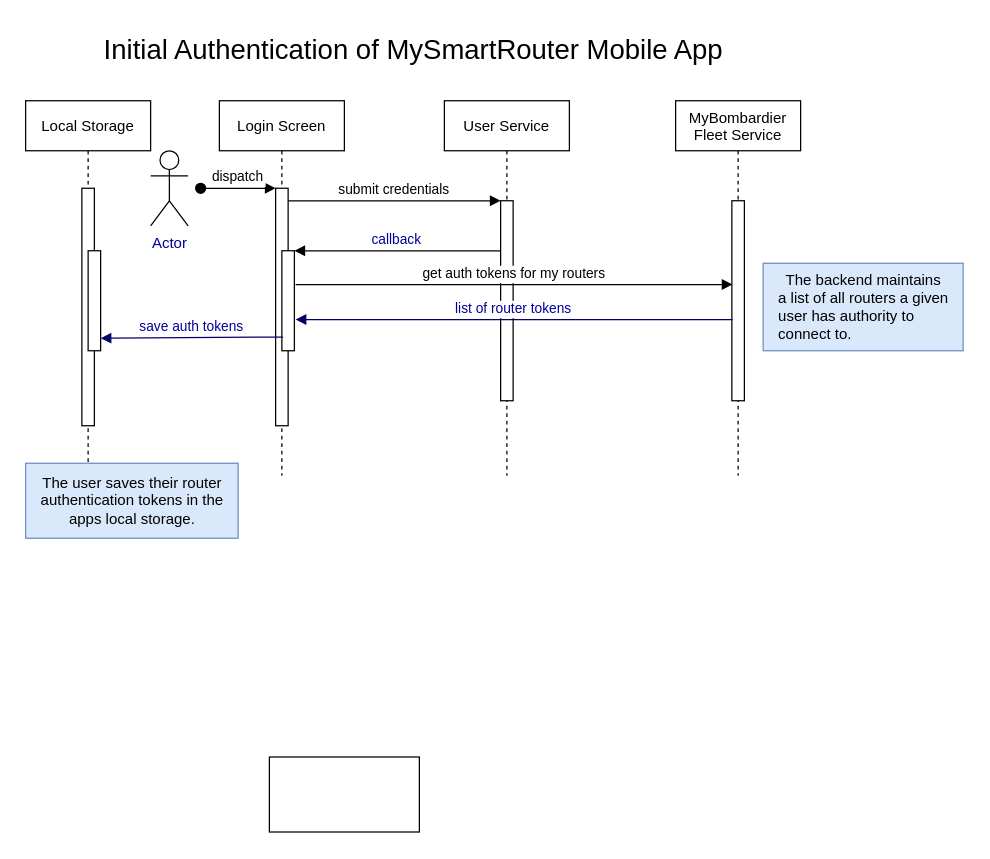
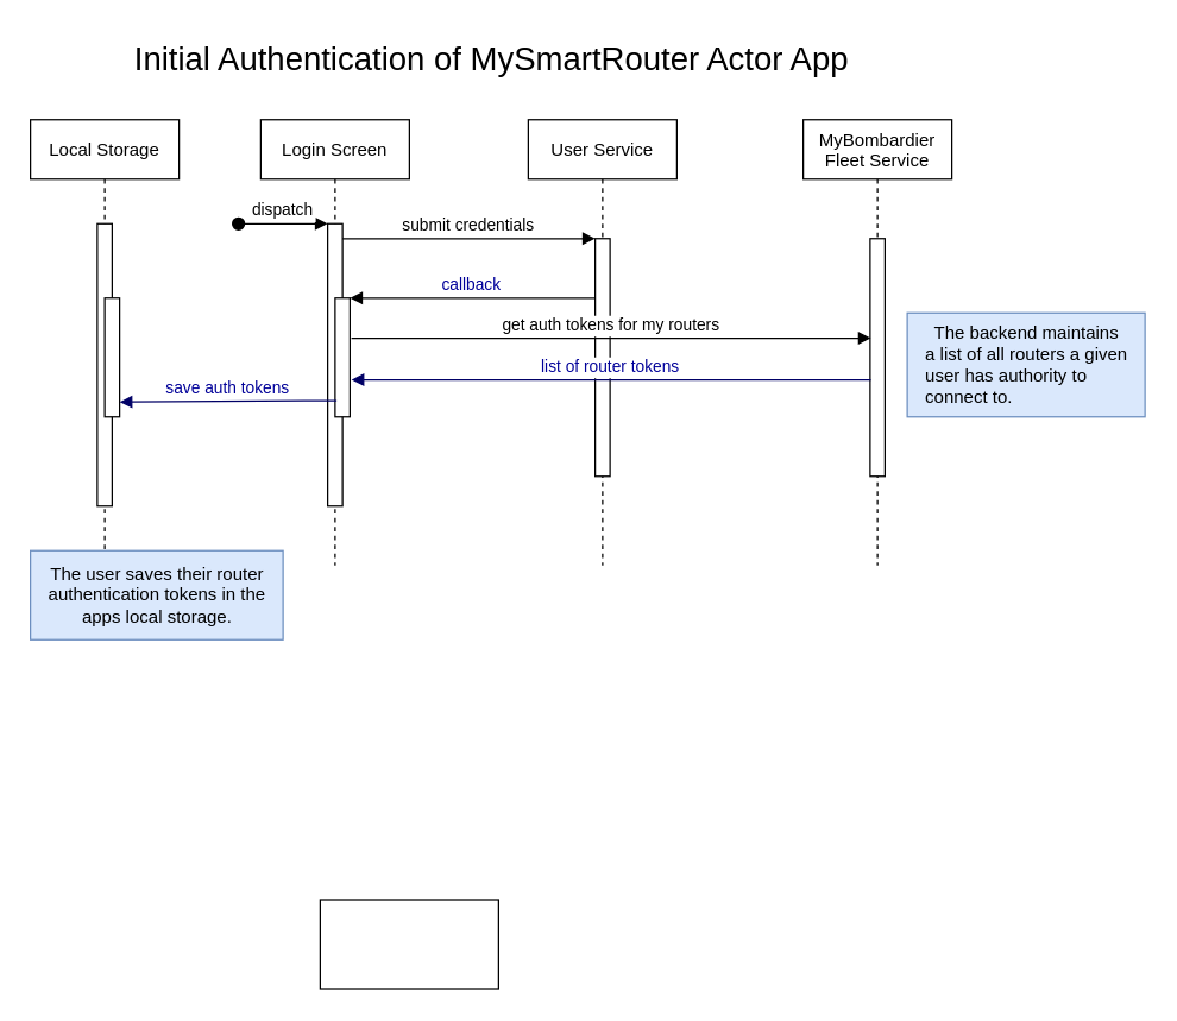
  <mxCell id="0" />
  <mxCell id="1" parent="0" />
  <mxCell id="2" value="Login Screen" style="shape=umlLifeline;perimeter=lifelinePerimeter;container=1;collapsible=0;recursiveResize=0;rounded=0;shadow=0;strokeWidth=1;" parent="1" vertex="1"><mxGeometry x="175" y="80" width="100" height="300" as="geometry" /></mxCell>
  <mxCell id="3" value="" style="points=[];perimeter=orthogonalPerimeter;rounded=0;shadow=0;strokeWidth=1;" parent="2" vertex="1"><mxGeometry x="45" y="70" width="10" height="190" as="geometry" /></mxCell>
  <mxCell id="4" value="dispatch" style="verticalAlign=bottom;startArrow=oval;endArrow=block;startSize=8;shadow=0;strokeWidth=1;" parent="2" target="3" edge="1"><mxGeometry relative="1" as="geometry"><mxPoint x="-15" y="70" as="sourcePoint" /></mxGeometry></mxCell>
  <mxCell id="5" value="" style="points=[];perimeter=orthogonalPerimeter;rounded=0;shadow=0;strokeWidth=1;" parent="2" vertex="1"><mxGeometry x="50" y="120" width="10" height="80" as="geometry" /></mxCell>
  <mxCell id="6" value="User Service" style="shape=umlLifeline;perimeter=lifelinePerimeter;container=1;collapsible=0;recursiveResize=0;rounded=0;shadow=0;strokeWidth=1;" parent="1" vertex="1"><mxGeometry x="355" y="80" width="100" height="300" as="geometry" /></mxCell>
  <mxCell id="7" value="" style="points=[];perimeter=orthogonalPerimeter;rounded=0;shadow=0;strokeWidth=1;" parent="6" vertex="1"><mxGeometry x="45" y="80" width="10" height="160" as="geometry" /></mxCell>
  <mxCell id="8" value="submit credentials" style="verticalAlign=bottom;endArrow=block;entryX=0;entryY=0;shadow=0;strokeWidth=1;" parent="1" source="3" target="7" edge="1"><mxGeometry relative="1" as="geometry"><mxPoint x="330" y="160" as="sourcePoint" /></mxGeometry></mxCell>
  <mxCell id="9" value="callback" style="verticalAlign=bottom;endArrow=block;entryX=1;entryY=0;shadow=0;strokeWidth=1;fontColor=#000099;" parent="1" source="7" target="5" edge="1"><mxGeometry relative="1" as="geometry"><mxPoint x="295" y="200" as="sourcePoint" /></mxGeometry></mxCell>
  <mxCell id="10" value="MyBombardier &#10;Fleet Service" style="shape=umlLifeline;perimeter=lifelinePerimeter;container=1;collapsible=0;recursiveResize=0;rounded=0;shadow=0;strokeWidth=1;" vertex="1" parent="1"><mxGeometry x="540" y="80" width="100" height="300" as="geometry" /></mxCell>
  <mxCell id="11" value="" style="points=[];perimeter=orthogonalPerimeter;rounded=0;shadow=0;strokeWidth=1;" vertex="1" parent="10"><mxGeometry x="45" y="80" width="10" height="160" as="geometry" /></mxCell>
  <mxCell id="12" value="get auth tokens for my routers" style="verticalAlign=bottom;endArrow=block;shadow=0;strokeWidth=1;" edge="1" parent="1"><mxGeometry relative="1" as="geometry"><mxPoint x="236" y="227" as="sourcePoint" /><mxPoint x="585.5" y="227" as="targetPoint" /></mxGeometry></mxCell>
  <mxCell id="13" value="list of router tokens" style="verticalAlign=bottom;endArrow=block;entryX=1;entryY=0;shadow=0;strokeWidth=1;strokeColor=#000066;fontColor=#000099;" edge="1" parent="1"><mxGeometry relative="1" as="geometry"><mxPoint x="585.5" y="255" as="sourcePoint" /><mxPoint x="236" y="255" as="targetPoint" /></mxGeometry></mxCell>
  <mxCell id="14" value="Local Storage" style="shape=umlLifeline;perimeter=lifelinePerimeter;container=1;collapsible=0;recursiveResize=0;rounded=0;shadow=0;strokeWidth=1;" vertex="1" parent="1"><mxGeometry x="20" y="80" width="100" height="300" as="geometry" /></mxCell>
  <mxCell id="15" value="" style="points=[];perimeter=orthogonalPerimeter;rounded=0;shadow=0;strokeWidth=1;" vertex="1" parent="14"><mxGeometry x="45" y="70" width="10" height="190" as="geometry" /></mxCell>
  <mxCell id="16" value="" style="points=[];perimeter=orthogonalPerimeter;rounded=0;shadow=0;strokeWidth=1;" vertex="1" parent="14"><mxGeometry x="50" y="120" width="10" height="80" as="geometry" /></mxCell>
  <mxCell id="17" value="save auth tokens" style="verticalAlign=bottom;endArrow=block;entryX=1;entryY=0;shadow=0;strokeWidth=1;strokeColor=#000066;fontColor=#000099;exitX=0.1;exitY=0.863;exitDx=0;exitDy=0;exitPerimeter=0;" edge="1" parent="1" source="5"><mxGeometry relative="1" as="geometry"><mxPoint x="220" y="270" as="sourcePoint" /><mxPoint x="80" y="270" as="targetPoint" /></mxGeometry></mxCell>
- <mxCell id="18" value="Actor" style="shape=umlActor;verticalLabelPosition=bottom;verticalAlign=top;html=1;outlineConnect=0;fontColor=#000099;" vertex="1" parent="1"><mxGeometry x="120" y="120" width="30" height="60" as="geometry" /></mxCell>
  <mxCell id="19" value="The backend maintains&lt;br&gt;&lt;div style=&quot;text-align: left;&quot;&gt;a list of all routers a given&lt;/div&gt;&lt;div style=&quot;text-align: left;&quot;&gt;user has authority to&lt;/div&gt;&lt;div style=&quot;text-align: left;&quot;&gt;connect to.&lt;/div&gt;" style="text;html=1;align=center;verticalAlign=middle;resizable=0;points=[];autosize=1;strokeColor=#6c8ebf;fillColor=#dae8fc;" vertex="1" parent="1"><mxGeometry x="610" y="210" width="160" height="70" as="geometry" /></mxCell>
  <mxCell id="20" value="The user saves their router&lt;br&gt;authentication tokens in the&lt;br&gt;apps local storage." style="text;html=1;align=center;verticalAlign=middle;resizable=0;points=[];autosize=1;strokeColor=#6c8ebf;fillColor=#dae8fc;" vertex="1" parent="1"><mxGeometry x="20" y="370" width="170" height="60" as="geometry" /></mxCell>
- <mxCell id="21" value="&lt;font style=&quot;font-size: 22px;&quot; color=&quot;#000000&quot;&gt;Initial Authentication of MySmartRouter Mobile App&lt;/font&gt;" style="text;html=1;align=center;verticalAlign=middle;resizable=0;points=[];autosize=1;strokeColor=none;fillColor=none;fontColor=#000099;" vertex="1" parent="1"><mxGeometry x="70" y="20" width="520" height="40" as="geometry" /></mxCell>
+ <mxCell id="21" value="&lt;font style=&quot;font-size: 22px;&quot; color=&quot;#000000&quot;&gt;Initial Authentication of MySmartRouter Actor App&lt;/font&gt;" style="text;html=1;align=center;verticalAlign=middle;resizable=0;points=[];autosize=1;strokeColor=none;fillColor=none;fontColor=#000099;" vertex="1" parent="1"><mxGeometry x="70" y="20" width="520" height="40" as="geometry" /></mxCell>
  <mxCell id="22" value="&lt;br&gt;&lt;br&gt;" style="whiteSpace=wrap;html=1;fontSize=22;fontColor=#000000;" vertex="1" parent="1"><mxGeometry x="215" y="605" width="120" height="60" as="geometry" /></mxCell>
